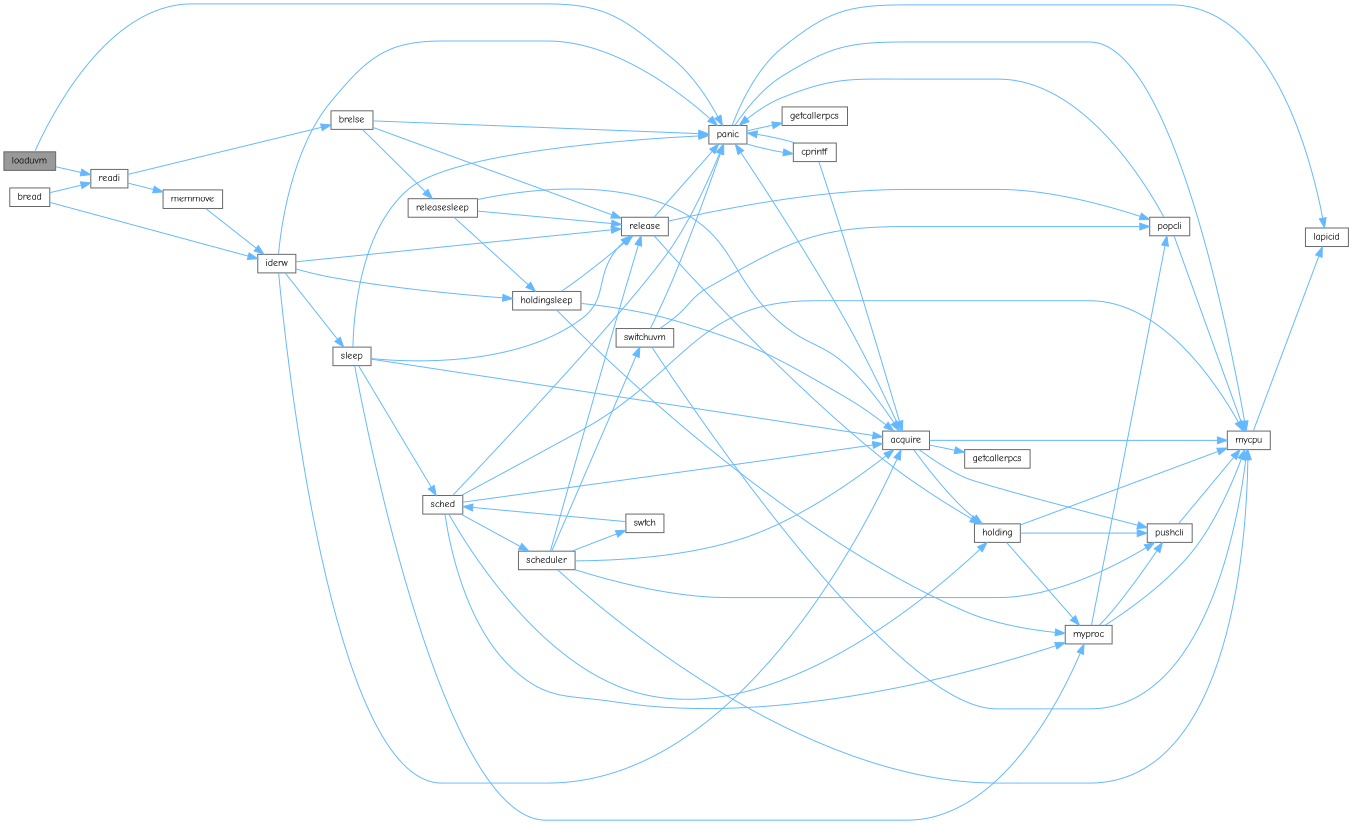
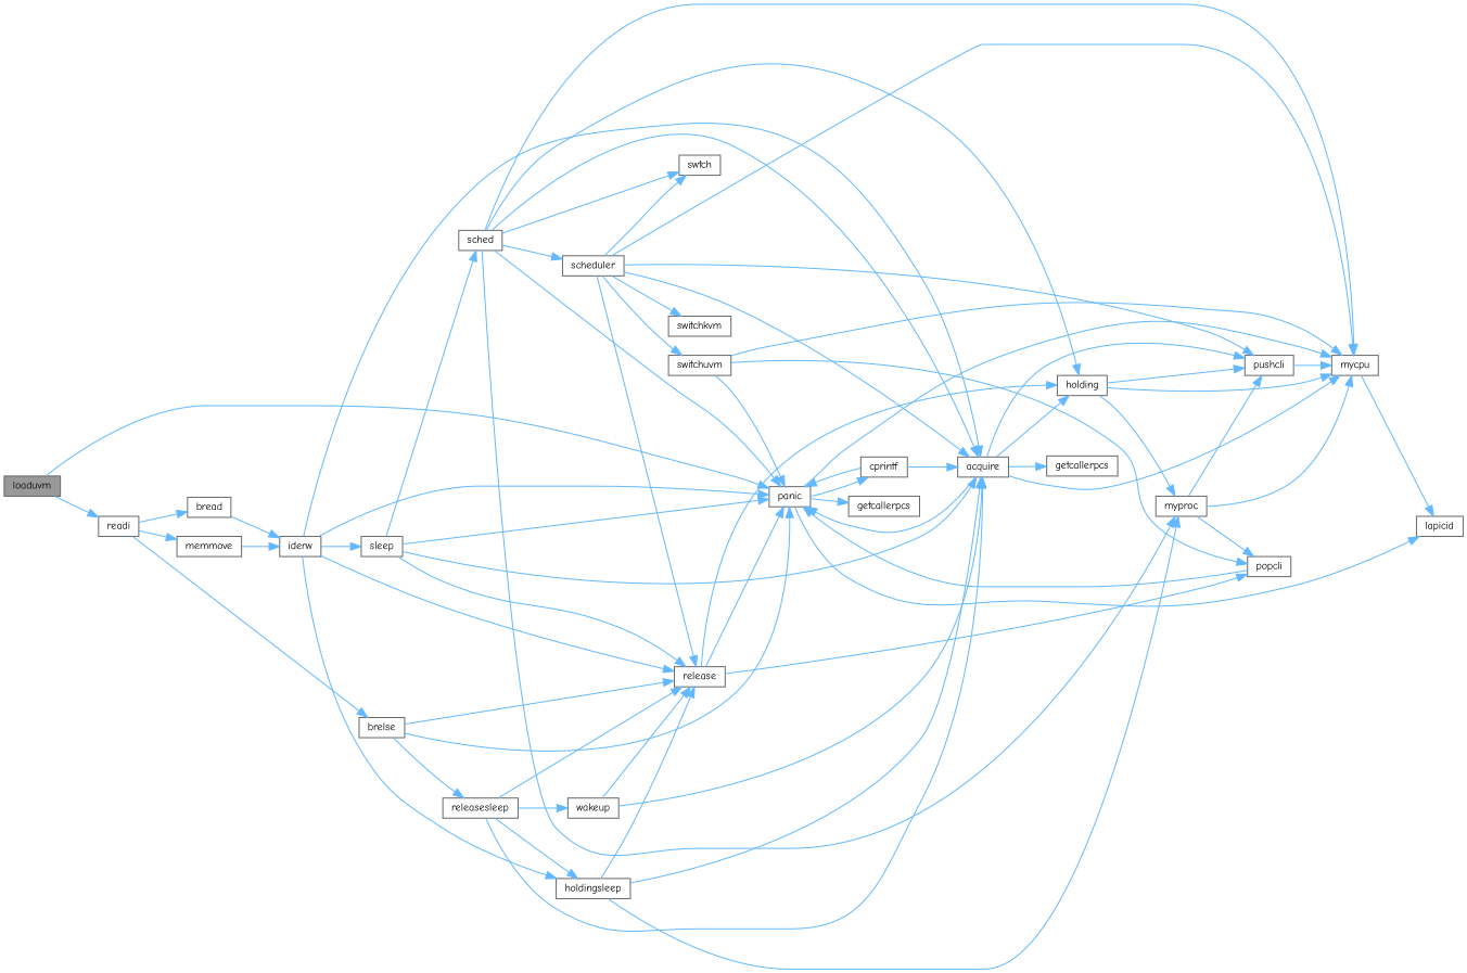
  digraph {
    fontname="Comic Neue"
    rankdir=LR
    node [color=grey40 fillcolor=white fontname="Comic Neue" fontsize=10 shape=box style=filled]
    edge [color=steelblue1 fontname="Comic Neue" fontsize=10 labelfontname=Helvetica labelfontsize=10 style=solid]
    n1 [color=gray40 fillcolor=grey60 fontcolor=black height=0.2 label=loaduvm width=0.4]
    n2 [height=0.2 label=panic width=0.4]
    n3 [height=0.2 label=readi width=0.4]
    n4 [height=0.2 label=cprintf width=0.4]
    n5 [height=0.2 label=lapicid width=0.4]
    n6 [height=0.2 label=getcallerpcs width=0.4]
    n7 [height=0.2 label=mycpu width=0.4]
    n8 [height=0.2 label=bread width=0.4]
    n9 [height=0.2 label=memmove width=0.4]
    n10 [height=0.2 label=brelse width=0.4]
    n11 [height=0.2 label=acquire width=0.4]
    n12 [height=0.2 label=getcallerpcs width=0.4]
    n13 [height=0.2 label=holding width=0.4]
    n14 [height=0.2 label=pushcli width=0.4]
    n15 [height=0.2 label=release width=0.4]
    n16 [height=0.2 label=popcli width=0.4]
    n17 [height=0.2 label=myproc width=0.4]
    n18 [height=0.2 label=iderw width=0.4]
    n19 [height=0.2 label=releasesleep width=0.4]
    n20 [height=0.2 label=holdingsleep width=0.4]
    n21 [height=0.2 label=sleep width=0.4]
    n22 [height=0.2 label=sched width=0.4]
    n23 [height=0.2 label=scheduler width=0.4]
    n24 [height=0.2 label=swtch width=0.4]
+   n25 [height=0.2 label=switchkvm width=0.4]
    n26 [height=0.2 label=switchuvm width=0.4]
+   n27 [height=0.2 label=wakeup width=0.4]
    n1 -> n2
    n1 -> n3
    n2 -> n4
    n2 -> n5
    n2 -> n6
    n2 -> n7
-   n8 -> n3
+   n3 -> n8
    n3 -> n9
    n3 -> n10
    n4 -> n2
    n4 -> n11
    n7 -> n5
    n8 -> n18
    n9 -> n18
    n10 -> n2
    n10 -> n15
    n10 -> n19
    n11 -> n2
    n11 -> n7
    n11 -> n12
    n11 -> n13
    n11 -> n14
    n13 -> n7
    n13 -> n14
    n13 -> n17
    n14 -> n7
    n15 -> n2
    n15 -> n13
    n15 -> n16
    n16 -> n2
-   n16 -> n7
    n17 -> n7
    n17 -> n14
    n17 -> n16
    n18 -> n2
    n18 -> n11
    n18 -> n15
    n18 -> n20
    n18 -> n21
    n19 -> n11
    n19 -> n15
    n19 -> n20
+   n19 -> n27
    n20 -> n11
    n20 -> n15
    n20 -> n17
    n21 -> n2
    n21 -> n11
    n21 -> n15
-   n21 -> n17
    n21 -> n22
    n22 -> n2
    n22 -> n7
    n22 -> n11
    n22 -> n13
    n22 -> n17
    n22 -> n23
-   n24 -> n22
+   n22 -> n24
    n23 -> n7
    n23 -> n11
    n23 -> n14
    n23 -> n15
    n23 -> n24
+   n23 -> n25
    n23 -> n26
    n26 -> n2
    n26 -> n7
    n26 -> n16
+   n27 -> n11
+   n27 -> n15
  }
